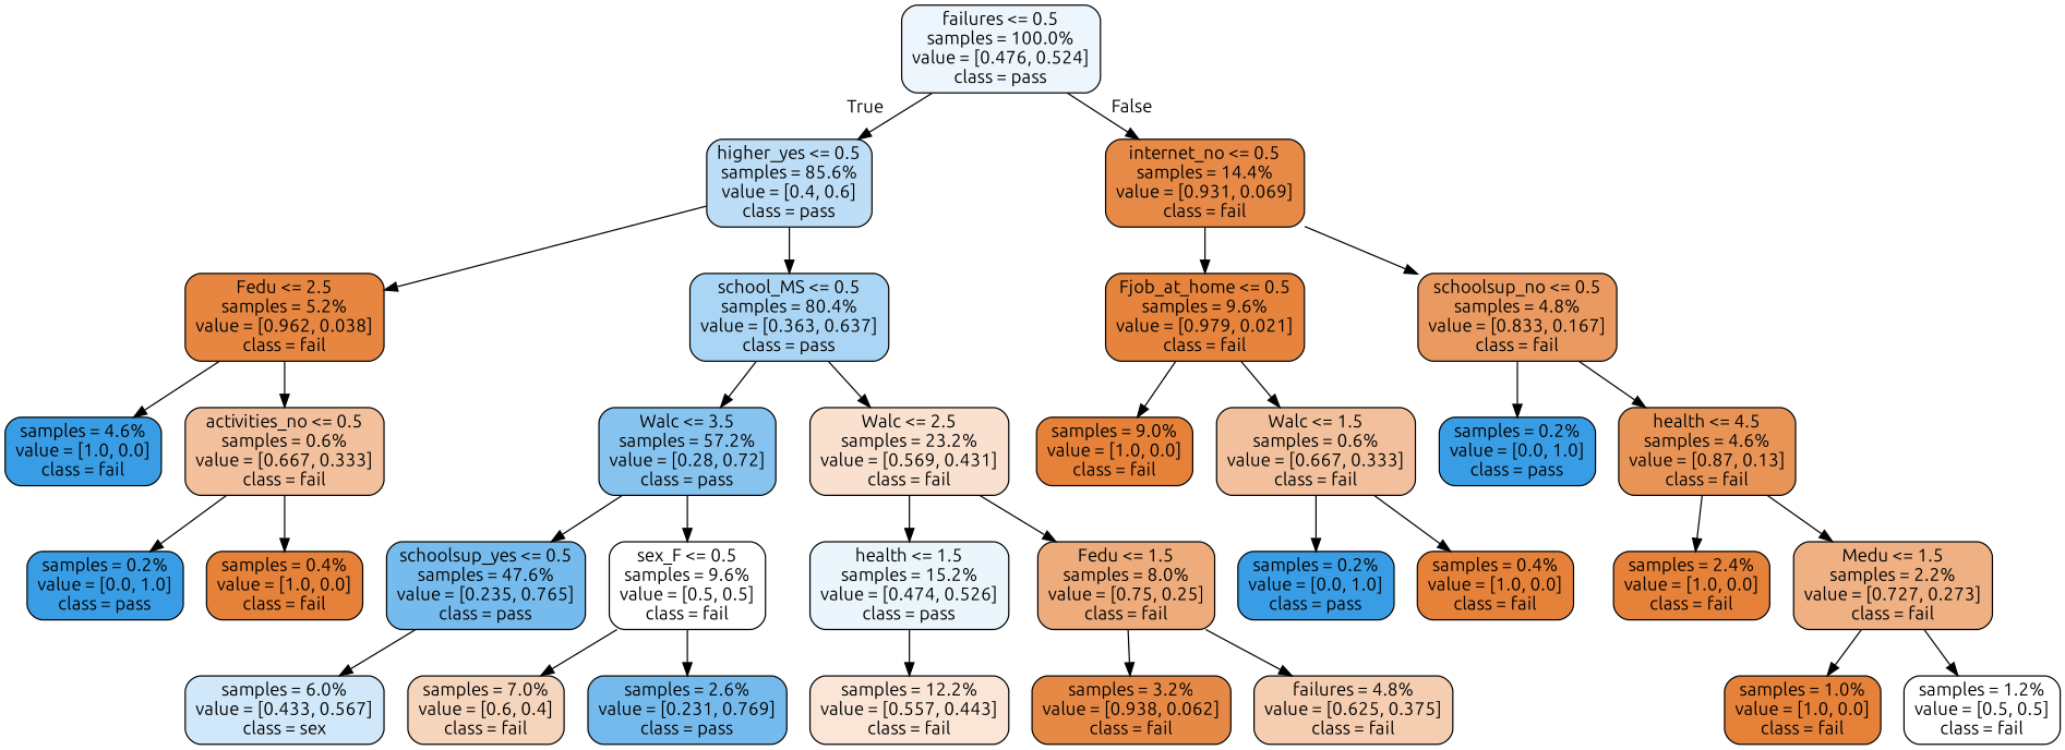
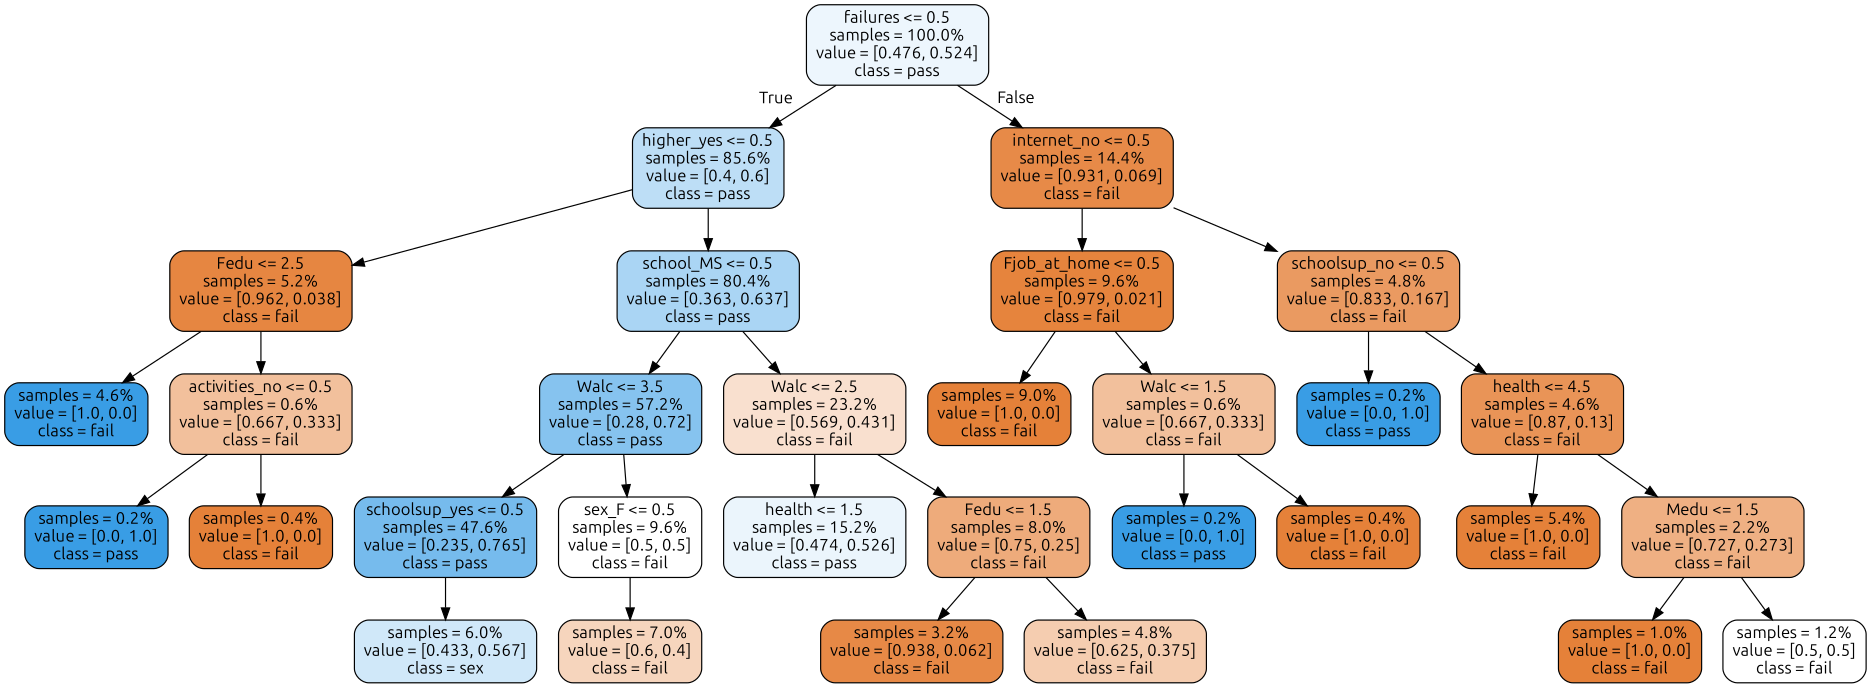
  digraph {
    fontname=Ubuntu
    node [color=black fillcolor="#e58139" fontname=Ubuntu shape=box style="filled, rounded"]
    edge [fontname=Ubuntu]
    n1 [fillcolor="#edf6fd" label="failures <= 0.5\nsamples = 100.0%\nvalue = [0.476, 0.524]\nclass = pass"]
    n2 [fillcolor="#bddef6" label="higher_yes <= 0.5\nsamples = 85.6%\nvalue = [0.4, 0.6]\nclass = pass"]
    n3 [fillcolor="#e78a48" label="internet_no <= 0.5\nsamples = 14.4%\nvalue = [0.931, 0.069]\nclass = fail"]
    n4 [fillcolor="#e68641" label="Fedu <= 2.5\nsamples = 5.2%\nvalue = [0.962, 0.038]\nclass = fail"]
    n5 [fillcolor="#aad5f4" label="school_MS <= 0.5\nsamples = 80.4%\nvalue = [0.363, 0.637]\nclass = pass"]
    n6 [fillcolor="#e6843d" label="Fjob_at_home <= 0.5\nsamples = 9.6%\nvalue = [0.979, 0.021]\nclass = fail"]
    n7 [fillcolor="#ea9a61" label="schoolsup_no <= 0.5\nsamples = 4.8%\nvalue = [0.833, 0.167]\nclass = fail"]
    n8 [fillcolor="#399de5" label="samples = 4.6%\nvalue = [1.0, 0.0]\nclass = fail"]
    n9 [fillcolor="#f2c09c" label="activities_no <= 0.5\nsamples = 0.6%\nvalue = [0.667, 0.333]\nclass = fail"]
    n10 [fillcolor="#86c3ef" label="Walc <= 3.5\nsamples = 57.2%\nvalue = [0.28, 0.72]\nclass = pass"]
    n11 [fillcolor="#f9e0cf" label="Walc <= 2.5\nsamples = 23.2%\nvalue = [0.569, 0.431]\nclass = fail"]
    n12 [fillcolor="#399de5" label="samples = 0.2%\nvalue = [0.0, 1.0]\nclass = pass"]
    n13 [label="samples = 0.4%\nvalue = [1.0, 0.0]\nclass = fail"]
    n14 [fillcolor="#76bbed" label="schoolsup_yes <= 0.5\nsamples = 47.6%\nvalue = [0.235, 0.765]\nclass = pass"]
    n15 [fillcolor="#ffffff" label="sex_F <= 0.5\nsamples = 9.6%\nvalue = [0.5, 0.5]\nclass = fail"]
    n16 [fillcolor="#ebf5fc" label="health <= 1.5\nsamples = 15.2%\nvalue = [0.474, 0.526]\nclass = pass"]
    n17 [fillcolor="#eeab7b" label="Fedu <= 1.5\nsamples = 8.0%\nvalue = [0.75, 0.25]\nclass = fail"]
    n18 [fillcolor="#d0e8f9" label="samples = 6.0%\nvalue = [0.433, 0.567]\nclass = sex"]
    n19 [fillcolor="#f6d5bd" label="samples = 7.0%\nvalue = [0.6, 0.4]\nclass = fail"]
-   n20 [fillcolor="#74baed" label="samples = 2.6%\nvalue = [0.231, 0.769]\nclass = pass"]
-   n21 [fillcolor="#fae5d6" label="samples = 12.2%\nvalue = [0.557, 0.443]\nclass = fail"]
    n22 [fillcolor="#e78946" label="samples = 3.2%\nvalue = [0.938, 0.062]\nclass = fail"]
-   n23 [fillcolor="#f5cdb0" label="failures = 4.8%\nvalue = [0.625, 0.375]\nclass = fail"]
+   n23 [fillcolor="#f5cdb0" label="samples = 4.8%\nvalue = [0.625, 0.375]\nclass = fail"]
    n24 [label="samples = 9.0%\nvalue = [1.0, 0.0]\nclass = fail"]
    n25 [fillcolor="#f2c09c" label="Walc <= 1.5\nsamples = 0.6%\nvalue = [0.667, 0.333]\nclass = fail"]
    n26 [fillcolor="#399de5" label="samples = 0.2%\nvalue = [0.0, 1.0]\nclass = pass"]
    n27 [fillcolor="#e99457" label="health <= 4.5\nsamples = 4.6%\nvalue = [0.87, 0.13]\nclass = fail"]
    n28 [fillcolor="#399de5" label="samples = 0.2%\nvalue = [0.0, 1.0]\nclass = pass"]
    n29 [label="samples = 0.4%\nvalue = [1.0, 0.0]\nclass = fail"]
-   n30 [label="samples = 2.4%\nvalue = [1.0, 0.0]\nclass = fail"]
+   n30 [label="samples = 5.4%\nvalue = [1.0, 0.0]\nclass = fail"]
    n31 [fillcolor="#efb083" label="Medu <= 1.5\nsamples = 2.2%\nvalue = [0.727, 0.273]\nclass = fail"]
    n32 [label="samples = 1.0%\nvalue = [1.0, 0.0]\nclass = fail"]
    n33 [fillcolor="#ffffff" label="samples = 1.2%\nvalue = [0.5, 0.5]\nclass = fail"]
    n1 -> n2 [headlabel=True labelangle=45 labeldistance=2.5]
    n1 -> n3 [headlabel=False labelangle=-45 labeldistance=2.5]
    n2 -> n4
    n2 -> n5
    n3 -> n6
    n3 -> n7
    n4 -> n8
    n4 -> n9
    n5 -> n10
    n5 -> n11
    n6 -> n24
    n6 -> n25
    n7 -> n26
    n7 -> n27
    n9 -> n12
    n9 -> n13
    n10 -> n14
    n10 -> n15
    n11 -> n16
    n11 -> n17
    n14 -> n18
    n15 -> n19
-   n15 -> n20
-   n16 -> n21
    n17 -> n22
    n17 -> n23
    n25 -> n28
    n25 -> n29
    n27 -> n30
    n27 -> n31
    n31 -> n32
    n31 -> n33
  }
